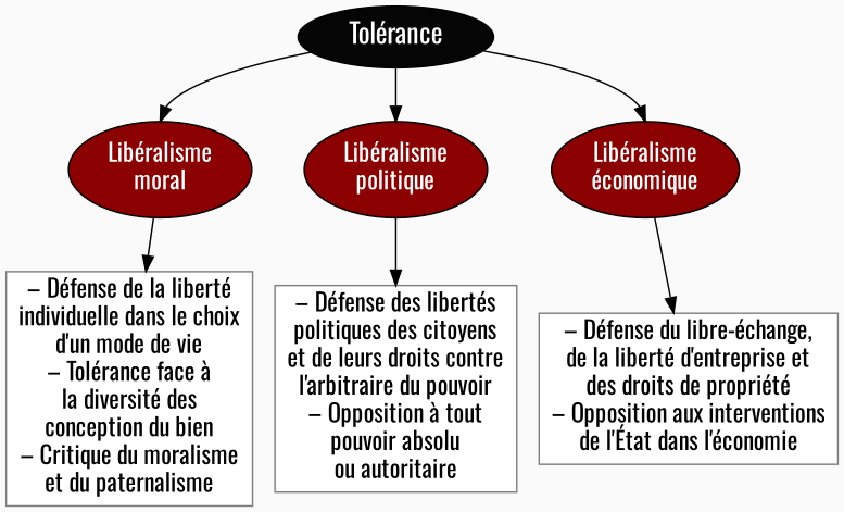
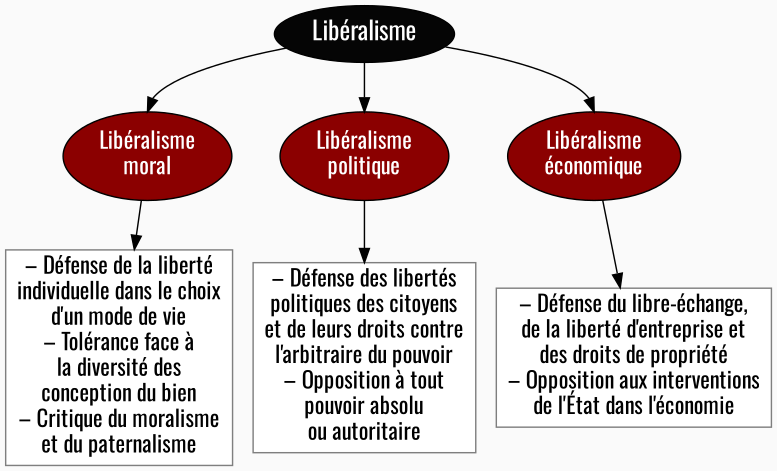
  digraph {
    bgcolor=grey98
    nodesep=0.2
    ranksep=0.1
    splines=true
    style=filled
    fontname=Oswald
    node [fillcolor=red4 fontcolor=white fontsize=16 style=filled fontname=Oswald]
    edge [minlen=4 fontname=Oswald]
-   n1 [fillcolor=grey2 fontsize=18 label="Tolérance"]
+   n1 [fillcolor=grey2 fontsize=18 label="Libéralisme"]
    n2 [label="Libéralisme\nmoral"]
    n3 [label="Libéralisme\npolitique"]
    n4 [label="Libéralisme\néconomique"]
    n5 [color=grey50 fillcolor=white fontcolor=black label="– Défense de la liberté\nindividuelle dans le choix\nd'un mode de vie\n– Tolérance face à\nla diversité des\nconception du bien\n– Critique du moralisme\net du paternalisme" shape=box]
    n6 [color=grey50 fillcolor=white fontcolor=black label="– Défense des libertés\npolitiques des citoyens\net de leurs droits contre\nl'arbitraire du pouvoir\n– Opposition à tout\npouvoir absolu\nou autoritaire" shape=box]
    n7 [color=grey50 fillcolor=white fontcolor=black label="– Défense du libre-échange,\nde la liberté d'entreprise et\ndes droits de propriété\n– Opposition aux interventions\nde l'État dans l'économie" shape=box]
    n1 -> n2 [headport=n]
    n1 -> n3 [headport=n]
    n1 -> n4 [headport=n]
    n2 -> n5
    n3 -> n6
    n4 -> n7
  }
